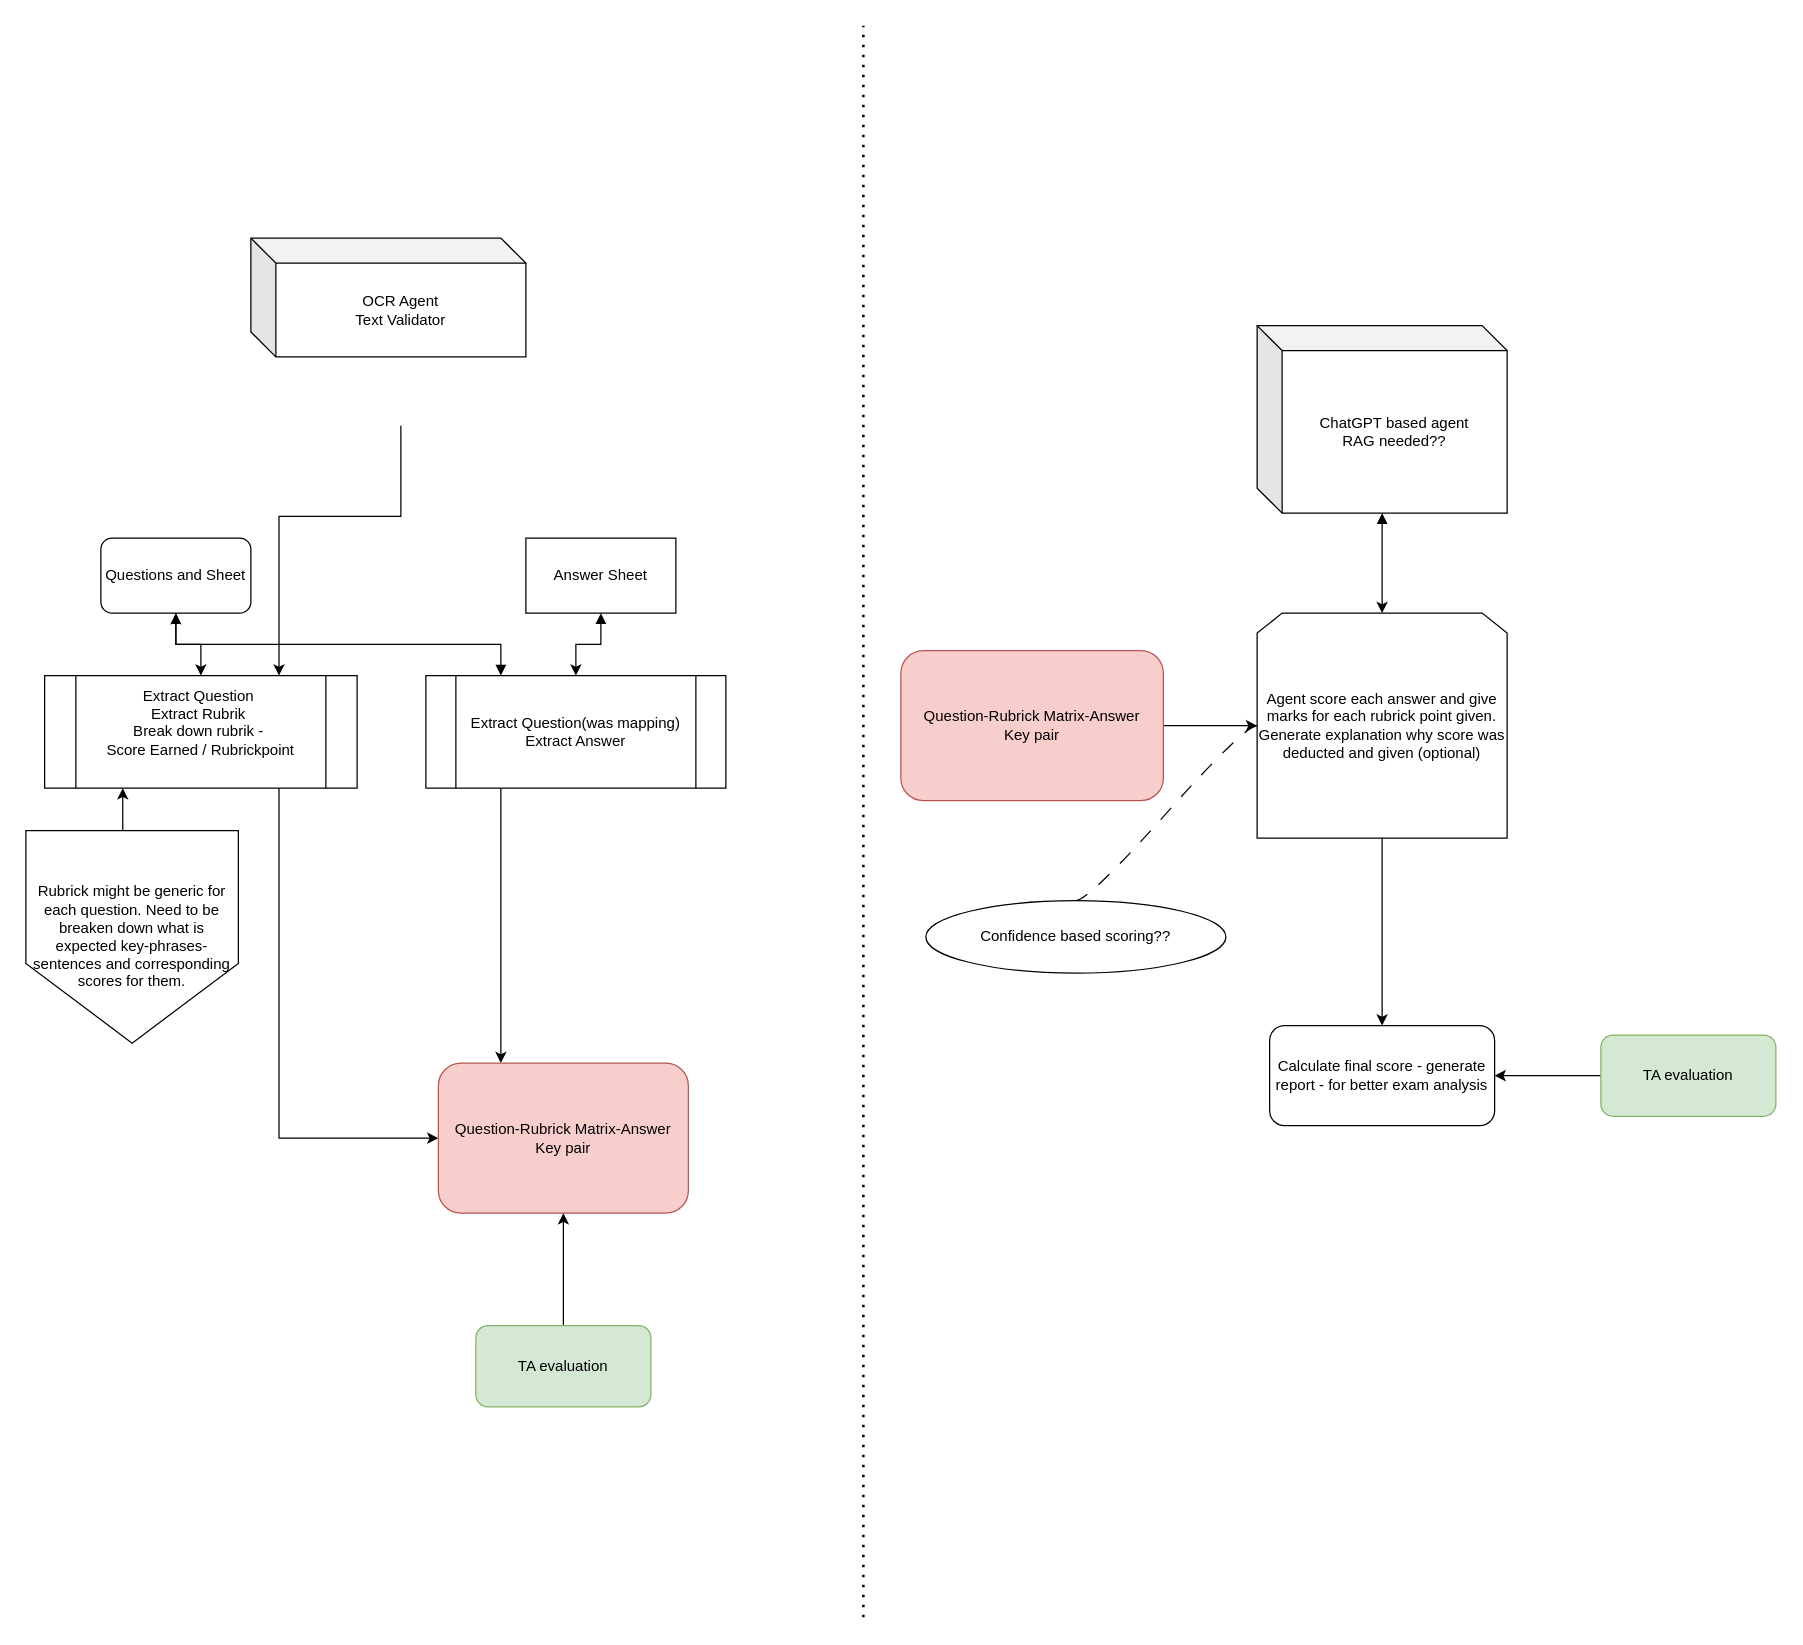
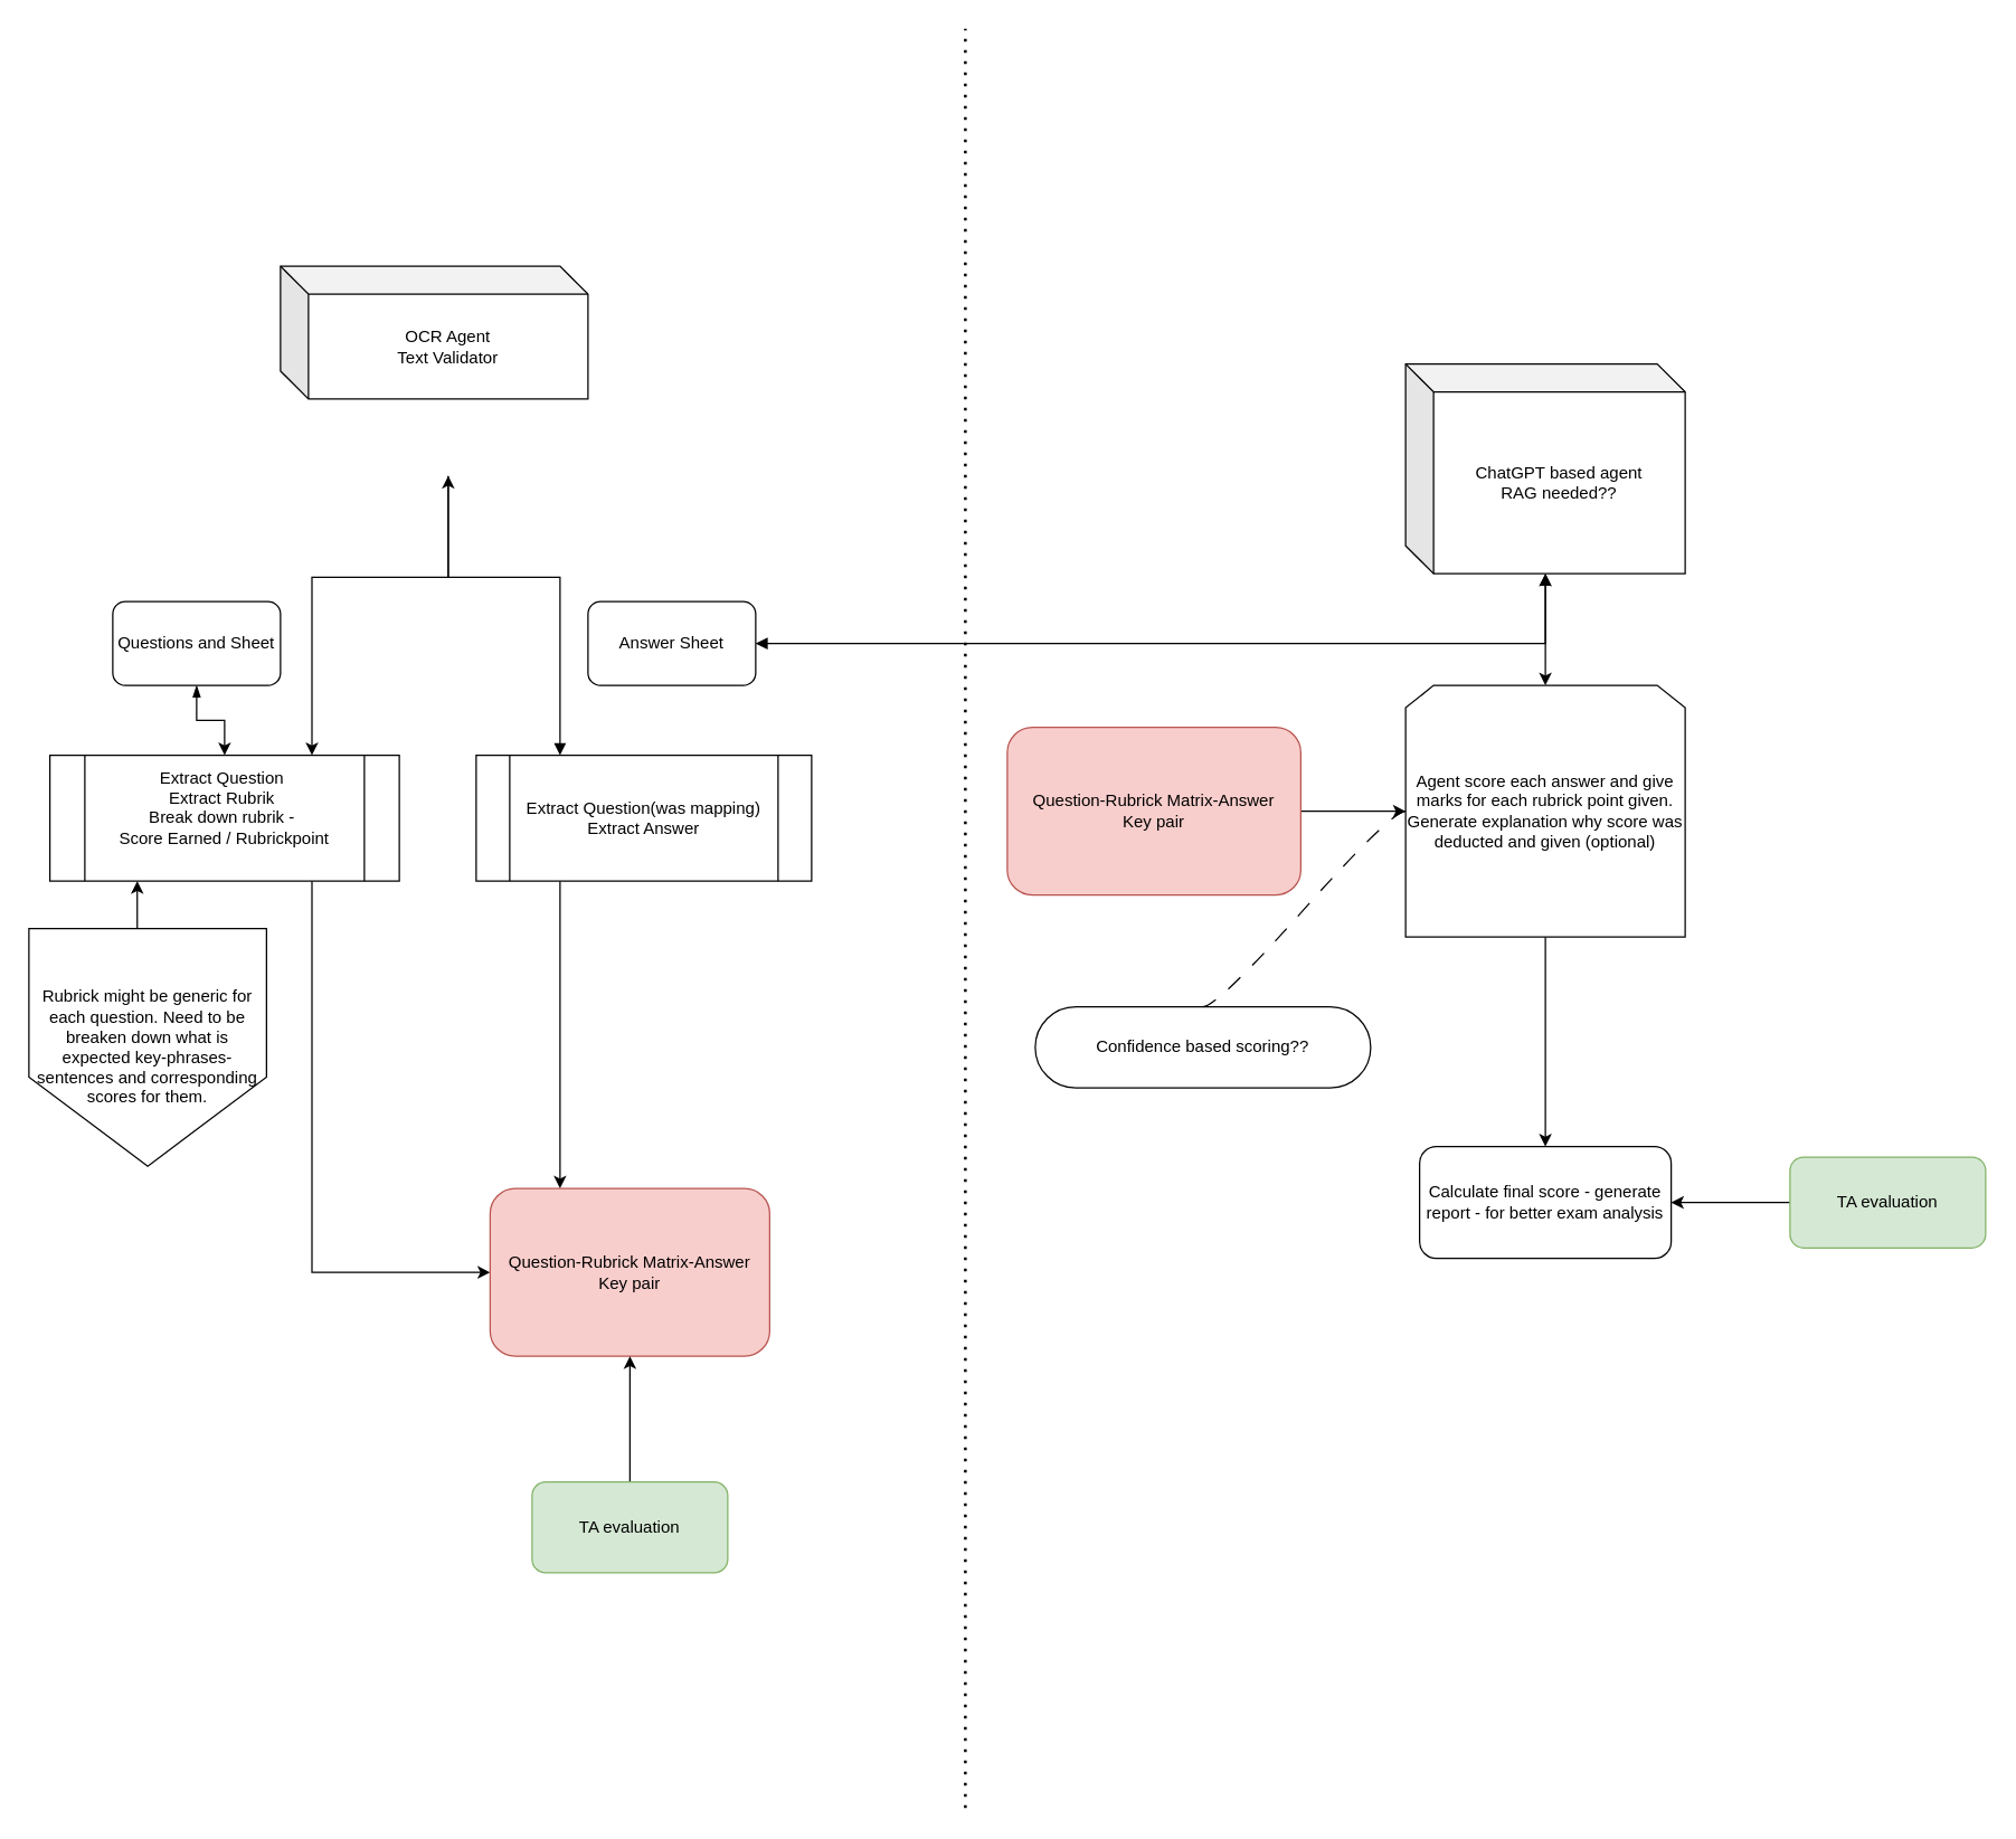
  <mxCell id="0" />
  <mxCell id="1" parent="0" />
  <mxCell id="2" style="edgeStyle=orthogonalEdgeStyle;rounded=0;orthogonalLoop=1;jettySize=auto;html=1;exitX=0.5;exitY=1;exitDx=0;exitDy=0;entryX=0.5;entryY=0;entryDx=0;entryDy=0;startArrow=blockThin;startFill=1;" edge="1" parent="1" source="3" target="5"><mxGeometry relative="1" as="geometry" /></mxCell>
  <mxCell id="3" value="Questions and Sheet" style="rounded=1;whiteSpace=wrap;html=1;" vertex="1" parent="1"><mxGeometry x="80" y="430" width="120" height="60" as="geometry" /></mxCell>
  <mxCell id="4" style="edgeStyle=orthogonalEdgeStyle;rounded=0;orthogonalLoop=1;jettySize=auto;html=1;exitX=0.75;exitY=1;exitDx=0;exitDy=0;entryX=0;entryY=0.5;entryDx=0;entryDy=0;" edge="1" parent="1" source="5" target="11"><mxGeometry relative="1" as="geometry" /></mxCell>
  <mxCell id="5" value="Extract Question&amp;nbsp;&lt;div&gt;Extract Rubrik&amp;nbsp;&lt;/div&gt;&lt;div&gt;Break down rubrik -&amp;nbsp;&lt;/div&gt;&lt;div&gt;Score Earned / Rubrickpoint&lt;/div&gt;&lt;div&gt;&lt;br&gt;&lt;/div&gt;" style="shape=process;whiteSpace=wrap;html=1;backgroundOutline=1;" vertex="1" parent="1"><mxGeometry x="35" y="540" width="250" height="90" as="geometry" /></mxCell>
- <mxCell id="6" style="edgeStyle=orthogonalEdgeStyle;rounded=0;orthogonalLoop=1;jettySize=auto;html=1;entryX=0.5;entryY=0;entryDx=0;entryDy=0;startArrow=block;startFill=1;" edge="1" parent="1" source="7" target="10"><mxGeometry relative="1" as="geometry" /></mxCell>
- <mxCell id="7" value="Answer Sheet" style="whiteSpace=wrap;html=1;rounded=0;" vertex="1" parent="1"><mxGeometry x="420" y="430" width="120" height="60" as="geometry" /></mxCell>
- <mxCell id="8" style="edgeStyle=orthogonalEdgeStyle;rounded=0;orthogonalLoop=1;jettySize=auto;html=1;exitX=0.25;exitY=0;exitDx=0;exitDy=0;startArrow=block;startFill=1;" edge="1" parent="1" source="10" target="3"><mxGeometry relative="1" as="geometry"><mxPoint x="330" y="340" as="targetPoint" /></mxGeometry></mxCell>
+ <mxCell id="6" style="edgeStyle=orthogonalEdgeStyle;rounded=0;orthogonalLoop=1;jettySize=auto;html=1;startArrow=block;startFill=1;" edge="1" parent="1" source="7" target="22"><mxGeometry relative="1" as="geometry" /></mxCell>
+ <mxCell id="7" value="Answer Sheet" style="rounded=1;whiteSpace=wrap;html=1;" vertex="1" parent="1"><mxGeometry x="420" y="430" width="120" height="60" as="geometry" /></mxCell>
+ <mxCell id="8" style="edgeStyle=orthogonalEdgeStyle;rounded=0;orthogonalLoop=1;jettySize=auto;html=1;exitX=0.25;exitY=0;exitDx=0;exitDy=0;startArrow=block;startFill=1;entryX=0;entryY=0;entryDx=120;entryDy=150;entryPerimeter=0;" edge="1" parent="1" source="10" target="24"><mxGeometry relative="1" as="geometry"><mxPoint x="330" y="340" as="targetPoint" /></mxGeometry></mxCell>
  <mxCell id="9" style="edgeStyle=orthogonalEdgeStyle;rounded=0;orthogonalLoop=1;jettySize=auto;html=1;exitX=0.25;exitY=1;exitDx=0;exitDy=0;entryX=0.25;entryY=0;entryDx=0;entryDy=0;" edge="1" parent="1" source="10" target="11"><mxGeometry relative="1" as="geometry" /></mxCell>
  <mxCell id="10" value="Extract Question(was mapping)&lt;div&gt;Extract Answer&lt;/div&gt;" style="shape=process;whiteSpace=wrap;html=1;backgroundOutline=1;" vertex="1" parent="1"><mxGeometry x="340" y="540" width="240" height="90" as="geometry" /></mxCell>
  <mxCell id="11" value="Question-Rubrick Matrix-Answer&lt;div&gt;Key pair&lt;/div&gt;" style="rounded=1;whiteSpace=wrap;html=1;fillColor=#f8cecc;strokeColor=#b85450;" vertex="1" parent="1"><mxGeometry x="350" y="850" width="200" height="120" as="geometry" /></mxCell>
  <mxCell id="12" style="edgeStyle=orthogonalEdgeStyle;rounded=0;orthogonalLoop=1;jettySize=auto;html=1;entryX=0.5;entryY=0;entryDx=0;entryDy=0;" edge="1" parent="1" source="13" target="20"><mxGeometry relative="1" as="geometry" /></mxCell>
  <mxCell id="13" value="Agent score each answer and give marks for each rubrick point given.&lt;div&gt;Generate explanation why score was deducted and given (optional)&lt;/div&gt;" style="shape=loopLimit;whiteSpace=wrap;html=1;" vertex="1" parent="1"><mxGeometry x="1005" y="490" width="200" height="180" as="geometry" /></mxCell>
  <mxCell id="14" style="edgeStyle=orthogonalEdgeStyle;rounded=0;orthogonalLoop=1;jettySize=auto;html=1;exitX=0.5;exitY=0;exitDx=0;exitDy=0;entryX=0.25;entryY=1;entryDx=0;entryDy=0;" edge="1" parent="1" source="15" target="5"><mxGeometry relative="1" as="geometry" /></mxCell>
  <mxCell id="15" value="Rubrick might be generic for each question. Need to be breaken down what is expected key-phrases-sentences and corresponding scores for them." style="shape=offPageConnector;whiteSpace=wrap;html=1;" vertex="1" parent="1"><mxGeometry x="20" y="664" width="170" height="170" as="geometry" /></mxCell>
  <mxCell id="16" style="edgeStyle=orthogonalEdgeStyle;rounded=0;orthogonalLoop=1;jettySize=auto;html=1;entryX=1;entryY=0.5;entryDx=0;entryDy=0;" edge="1" parent="1" source="17" target="20"><mxGeometry relative="1" as="geometry" /></mxCell>
  <mxCell id="17" value="TA evaluation" style="rounded=1;whiteSpace=wrap;html=1;fillColor=#d5e8d4;strokeColor=#82b366;" vertex="1" parent="1"><mxGeometry x="1280" y="827.5" width="140" height="65" as="geometry" /></mxCell>
- <mxCell id="18" value="Confidence based scoring??" style="ellipse;whiteSpace=wrap;html=1;arcSize=50;align=center;verticalAlign=middle;strokeWidth=1;autosize=1;spacing=4;treeFolding=1;treeMoving=1;newEdgeStyle={&quot;edgeStyle&quot;:&quot;entityRelationEdgeStyle&quot;,&quot;startArrow&quot;:&quot;none&quot;,&quot;endArrow&quot;:&quot;none&quot;,&quot;segment&quot;:10,&quot;curved&quot;:1,&quot;sourcePerimeterSpacing&quot;:0,&quot;targetPerimeterSpacing&quot;:0};" vertex="1" parent="1"><mxGeometry x="740" y="720" width="240" height="58" as="geometry" /></mxCell>
+ <mxCell id="18" value="Confidence based scoring??" style="whiteSpace=wrap;html=1;rounded=1;arcSize=50;align=center;verticalAlign=middle;strokeWidth=1;autosize=1;spacing=4;treeFolding=1;treeMoving=1;newEdgeStyle={&quot;edgeStyle&quot;:&quot;entityRelationEdgeStyle&quot;,&quot;startArrow&quot;:&quot;none&quot;,&quot;endArrow&quot;:&quot;none&quot;,&quot;segment&quot;:10,&quot;curved&quot;:1,&quot;sourcePerimeterSpacing&quot;:0,&quot;targetPerimeterSpacing&quot;:0};" vertex="1" parent="1"><mxGeometry x="740" y="720" width="240" height="58" as="geometry" /></mxCell>
  <mxCell id="19" value="" style="edgeStyle=entityRelationEdgeStyle;startArrow=none;endArrow=none;segment=10;curved=1;sourcePerimeterSpacing=0;targetPerimeterSpacing=0;rounded=0;entryX=0.5;entryY=0;entryDx=0;entryDy=0;exitX=0;exitY=0.5;exitDx=0;exitDy=0;dashed=1;dashPattern=12 12;" edge="1" target="18" parent="1" source="13"><mxGeometry relative="1" as="geometry"><mxPoint x="710" y="800" as="sourcePoint" /><mxPoint x="550" y="1059" as="targetPoint" /></mxGeometry></mxCell>
  <mxCell id="20" value="Calculate final score - generate report - for better exam analysis" style="rounded=1;whiteSpace=wrap;html=1;" vertex="1" parent="1"><mxGeometry x="1015" y="820" width="180" height="80" as="geometry" /></mxCell>
  <mxCell id="21" style="edgeStyle=orthogonalEdgeStyle;rounded=0;orthogonalLoop=1;jettySize=auto;html=1;entryX=0.5;entryY=0;entryDx=0;entryDy=0;startArrow=block;startFill=1;" edge="1" parent="1" source="22" target="13"><mxGeometry relative="1" as="geometry" /></mxCell>
  <mxCell id="22" value="ChatGPT based agent&lt;div&gt;RAG needed??&lt;/div&gt;" style="shape=cube;whiteSpace=wrap;html=1;boundedLbl=1;backgroundOutline=1;darkOpacity=0.05;darkOpacity2=0.1;" vertex="1" parent="1"><mxGeometry x="1005" y="260" width="200" height="150" as="geometry" /></mxCell>
  <mxCell id="23" style="edgeStyle=orthogonalEdgeStyle;rounded=0;orthogonalLoop=1;jettySize=auto;html=1;exitX=0;exitY=0;exitDx=120;exitDy=150;exitPerimeter=0;entryX=0.75;entryY=0;entryDx=0;entryDy=0;" edge="1" parent="1" source="24" target="5"><mxGeometry relative="1" as="geometry" /></mxCell>
  <mxCell id="24" value="OCR Agent&lt;div&gt;Text Validator&lt;/div&gt;" style="shape=cube;whiteSpace=wrap;html=1;boundedLbl=1;backgroundOutline=1;darkOpacity=0.05;darkOpacity2=0.1;" vertex="1" parent="1"><mxGeometry x="200" y="190" width="220" height="95" as="geometry" /></mxCell>
  <mxCell id="25" value="" style="endArrow=none;dashed=1;html=1;dashPattern=1 3;strokeWidth=2;rounded=0;" edge="1" parent="1"><mxGeometry width="50" height="50" relative="1" as="geometry"><mxPoint x="690" y="1293.333" as="sourcePoint" /><mxPoint x="690" y="20" as="targetPoint" /></mxGeometry></mxCell>
  <mxCell id="26" style="edgeStyle=orthogonalEdgeStyle;rounded=0;orthogonalLoop=1;jettySize=auto;html=1;entryX=0;entryY=0.5;entryDx=0;entryDy=0;" edge="1" parent="1" source="27" target="13"><mxGeometry relative="1" as="geometry" /></mxCell>
  <mxCell id="27" value="Question-Rubrick Matrix-Answer&lt;div&gt;Key pair&lt;/div&gt;" style="rounded=1;whiteSpace=wrap;html=1;fillColor=#f8cecc;strokeColor=#b85450;" vertex="1" parent="1"><mxGeometry x="720" y="520" width="210" height="120" as="geometry" /></mxCell>
  <mxCell id="28" style="edgeStyle=orthogonalEdgeStyle;rounded=0;orthogonalLoop=1;jettySize=auto;html=1;entryX=0.5;entryY=1;entryDx=0;entryDy=0;" edge="1" parent="1" source="29" target="11"><mxGeometry relative="1" as="geometry" /></mxCell>
  <mxCell id="29" value="TA evaluation" style="rounded=1;whiteSpace=wrap;html=1;fillColor=#d5e8d4;strokeColor=#82b366;" vertex="1" parent="1"><mxGeometry x="380" y="1060" width="140" height="65" as="geometry" /></mxCell>
